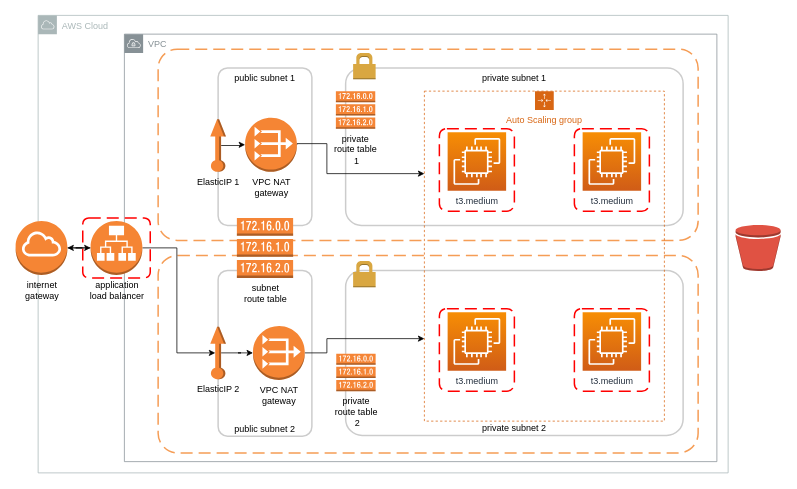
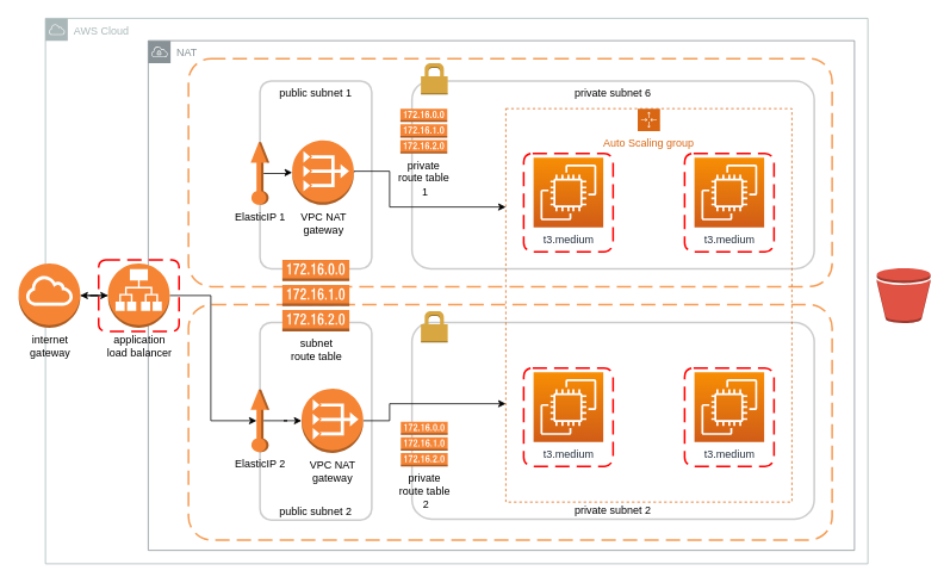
  <mxCell id="0" />
  <mxCell id="1" parent="0" />
  <mxCell id="2" value="" style="rounded=1;arcSize=10;dashed=1;strokeColor=#F59D56;fillColor=none;gradientColor=none;dashPattern=8 4;strokeWidth=2;" parent="1" vertex="1"><mxGeometry x="210" y="65" width="720" height="255" as="geometry" /></mxCell>
  <mxCell id="3" value="AWS Cloud" style="sketch=0;outlineConnect=0;gradientColor=none;html=1;whiteSpace=wrap;fontSize=12;fontStyle=0;shape=mxgraph.aws4.group;grIcon=mxgraph.aws4.group_aws_cloud;strokeColor=#AAB7B8;fillColor=none;verticalAlign=top;align=left;spacingLeft=30;fontColor=#AAB7B8;dashed=0;" vertex="1" parent="1"><mxGeometry x="50" y="20" width="920" height="610" as="geometry" /></mxCell>
- <mxCell id="4" value="VPC" style="sketch=0;outlineConnect=0;gradientColor=none;html=1;whiteSpace=wrap;fontSize=12;fontStyle=0;shape=mxgraph.aws4.group;grIcon=mxgraph.aws4.group_vpc;strokeColor=#879196;fillColor=none;verticalAlign=top;align=left;spacingLeft=30;fontColor=#879196;dashed=0;" parent="1" vertex="1"><mxGeometry x="165" y="45" width="790" height="570" as="geometry" /></mxCell>
+ <mxCell id="4" value="NAT" style="sketch=0;outlineConnect=0;gradientColor=none;html=1;whiteSpace=wrap;fontSize=12;fontStyle=0;shape=mxgraph.aws4.group;grIcon=mxgraph.aws4.group_vpc;strokeColor=#879196;fillColor=none;verticalAlign=top;align=left;spacingLeft=30;fontColor=#879196;dashed=0;" parent="1" vertex="1"><mxGeometry x="165" y="45" width="790" height="570" as="geometry" /></mxCell>
  <mxCell id="5" value="public subnet 1" style="rounded=1;arcSize=10;dashed=0;fillColor=none;gradientColor=none;strokeWidth=2;opacity=20;verticalAlign=top;" vertex="1" parent="1"><mxGeometry x="290" y="90" width="125" height="210" as="geometry" /></mxCell>
  <mxCell id="6" value="" style="rounded=1;arcSize=10;dashed=1;strokeColor=#ff0000;fillColor=none;gradientColor=none;dashPattern=8 4;strokeWidth=2;" vertex="1" parent="1"><mxGeometry x="109.5" y="290" width="90" height="80" as="geometry" /></mxCell>
  <mxCell id="7" value="" style="rounded=1;arcSize=10;dashed=1;strokeColor=#F59D56;fillColor=none;gradientColor=none;dashPattern=8 4;strokeWidth=2;" parent="1" vertex="1"><mxGeometry x="210" y="340" width="720" height="263.5" as="geometry" /></mxCell>
  <mxCell id="8" value="private subnet 2" style="rounded=1;arcSize=10;dashed=0;fillColor=none;gradientColor=none;strokeWidth=2;verticalAlign=bottom;opacity=20;" parent="1" vertex="1"><mxGeometry x="460" y="360" width="450" height="220" as="geometry" /></mxCell>
  <mxCell id="9" value="public subnet 2" style="rounded=1;arcSize=10;dashed=0;fillColor=none;gradientColor=none;strokeWidth=2;opacity=20;verticalAlign=bottom;" vertex="1" parent="1"><mxGeometry x="290" y="360" width="125" height="221" as="geometry" /></mxCell>
- <mxCell id="10" value="private subnet 1" style="rounded=1;arcSize=10;dashed=0;fillColor=none;gradientColor=none;strokeWidth=2;verticalAlign=top;opacity=20;" parent="1" vertex="1"><mxGeometry x="460" y="90" width="450" height="210" as="geometry" /></mxCell>
+ <mxCell id="10" value="private subnet 6" style="rounded=1;arcSize=10;dashed=0;fillColor=none;gradientColor=none;strokeWidth=2;verticalAlign=top;opacity=20;" parent="1" vertex="1"><mxGeometry x="460" y="90" width="450" height="210" as="geometry" /></mxCell>
  <mxCell id="11" value="" style="dashed=0;html=1;shape=mxgraph.aws3.permissions;fillColor=#D9A741;gradientColor=none;dashed=0;" parent="1" vertex="1"><mxGeometry x="470" y="70" width="30" height="35" as="geometry" /></mxCell>
  <mxCell id="12" value="" style="dashed=0;html=1;shape=mxgraph.aws3.permissions;fillColor=#D9A741;gradientColor=none;dashed=0;" parent="1" vertex="1"><mxGeometry x="470" y="347.37" width="30" height="35" as="geometry" /></mxCell>
  <mxCell id="13" style="edgeStyle=orthogonalEdgeStyle;rounded=0;orthogonalLoop=1;jettySize=auto;html=1;exitX=1;exitY=0.5;exitDx=0;exitDy=0;exitPerimeter=0;entryX=0;entryY=0.25;entryDx=0;entryDy=0;" edge="1" parent="1" source="14" target="17"><mxGeometry relative="1" as="geometry"><Array as="points"><mxPoint x="395" y="191" /><mxPoint x="435" y="191" /><mxPoint x="435" y="231" /></Array></mxGeometry></mxCell>
  <mxCell id="14" value="&lt;div&gt;VPC NAT&lt;/div&gt;&lt;div&gt;gateway&lt;/div&gt;" style="outlineConnect=0;dashed=0;verticalLabelPosition=bottom;verticalAlign=top;align=center;html=1;shape=mxgraph.aws3.vpc_nat_gateway;fillColor=#F58534;gradientColor=none;" parent="1" vertex="1"><mxGeometry x="326" y="156.5" width="69" height="72" as="geometry" /></mxCell>
  <mxCell id="15" style="edgeStyle=orthogonalEdgeStyle;rounded=0;orthogonalLoop=1;jettySize=auto;html=1;exitX=1;exitY=0.5;exitDx=0;exitDy=0;exitPerimeter=0;entryX=0;entryY=0.75;entryDx=0;entryDy=0;" edge="1" parent="1" source="16" target="17"><mxGeometry relative="1" as="geometry"><Array as="points"><mxPoint x="435" y="470" /><mxPoint x="435" y="451" /></Array></mxGeometry></mxCell>
  <mxCell id="16" value="&lt;div&gt;VPC NAT&lt;/div&gt;&lt;div&gt;gateway&lt;/div&gt;" style="outlineConnect=0;dashed=0;verticalLabelPosition=bottom;verticalAlign=top;align=center;html=1;shape=mxgraph.aws3.vpc_nat_gateway;fillColor=#F58534;gradientColor=none;" parent="1" vertex="1"><mxGeometry x="336.5" y="434" width="69" height="72" as="geometry" /></mxCell>
  <mxCell id="17" value="Auto Scaling group" style="points=[[0,0],[0.25,0],[0.5,0],[0.75,0],[1,0],[1,0.25],[1,0.5],[1,0.75],[1,1],[0.75,1],[0.5,1],[0.25,1],[0,1],[0,0.75],[0,0.5],[0,0.25]];outlineConnect=0;gradientColor=none;html=1;whiteSpace=wrap;fontSize=12;fontStyle=0;container=1;pointerEvents=0;collapsible=0;recursiveResize=0;shape=mxgraph.aws4.groupCenter;grIcon=mxgraph.aws4.group_auto_scaling_group;grStroke=1;strokeColor=#D86613;fillColor=none;verticalAlign=top;align=center;fontColor=#D86613;dashed=1;spacingTop=25;" parent="1" vertex="1"><mxGeometry x="565" y="121" width="320" height="440" as="geometry" /></mxCell>
  <mxCell id="18" value="&lt;div&gt;t3.medium&lt;/div&gt;" style="sketch=0;points=[[0,0,0],[0.25,0,0],[0.5,0,0],[0.75,0,0],[1,0,0],[0,1,0],[0.25,1,0],[0.5,1,0],[0.75,1,0],[1,1,0],[0,0.25,0],[0,0.5,0],[0,0.75,0],[1,0.25,0],[1,0.5,0],[1,0.75,0]];outlineConnect=0;fontColor=#232F3E;gradientColor=#F78E04;gradientDirection=north;fillColor=#D05C17;strokeColor=#ffffff;dashed=0;verticalLabelPosition=bottom;verticalAlign=top;align=center;html=1;fontSize=12;fontStyle=0;aspect=fixed;shape=mxgraph.aws4.resourceIcon;resIcon=mxgraph.aws4.ec2;" vertex="1" parent="17"><mxGeometry x="31" y="54.75" width="78" height="78" as="geometry" /></mxCell>
  <mxCell id="19" value="" style="rounded=1;arcSize=10;dashed=1;strokeColor=#ff0000;fillColor=none;gradientColor=none;dashPattern=8 4;strokeWidth=2;" vertex="1" parent="17"><mxGeometry x="20" y="50" width="100" height="110" as="geometry" /></mxCell>
  <mxCell id="20" value="" style="rounded=1;arcSize=10;dashed=1;strokeColor=#ff0000;fillColor=none;gradientColor=none;dashPattern=8 4;strokeWidth=2;" vertex="1" parent="17"><mxGeometry x="200" y="50" width="100" height="110" as="geometry" /></mxCell>
  <mxCell id="21" value="&lt;div&gt;t3.medium&lt;/div&gt;" style="sketch=0;points=[[0,0,0],[0.25,0,0],[0.5,0,0],[0.75,0,0],[1,0,0],[0,1,0],[0.25,1,0],[0.5,1,0],[0.75,1,0],[1,1,0],[0,0.25,0],[0,0.5,0],[0,0.75,0],[1,0.25,0],[1,0.5,0],[1,0.75,0]];outlineConnect=0;fontColor=#232F3E;gradientColor=#F78E04;gradientDirection=north;fillColor=#D05C17;strokeColor=#ffffff;dashed=0;verticalLabelPosition=bottom;verticalAlign=top;align=center;html=1;fontSize=12;fontStyle=0;aspect=fixed;shape=mxgraph.aws4.resourceIcon;resIcon=mxgraph.aws4.ec2;" vertex="1" parent="17"><mxGeometry x="211" y="54.75" width="78" height="78" as="geometry" /></mxCell>
  <mxCell id="22" value="&lt;div&gt;t3.medium&lt;/div&gt;" style="sketch=0;points=[[0,0,0],[0.25,0,0],[0.5,0,0],[0.75,0,0],[1,0,0],[0,1,0],[0.25,1,0],[0.5,1,0],[0.75,1,0],[1,1,0],[0,0.25,0],[0,0.5,0],[0,0.75,0],[1,0.25,0],[1,0.5,0],[1,0.75,0]];outlineConnect=0;fontColor=#232F3E;gradientColor=#F78E04;gradientDirection=north;fillColor=#D05C17;strokeColor=#ffffff;dashed=0;verticalLabelPosition=bottom;verticalAlign=top;align=center;html=1;fontSize=12;fontStyle=0;aspect=fixed;shape=mxgraph.aws4.resourceIcon;resIcon=mxgraph.aws4.ec2;" vertex="1" parent="17"><mxGeometry x="211" y="294.75" width="78" height="78" as="geometry" /></mxCell>
  <mxCell id="23" value="" style="rounded=1;arcSize=10;dashed=1;strokeColor=#ff0000;fillColor=none;gradientColor=none;dashPattern=8 4;strokeWidth=2;" vertex="1" parent="17"><mxGeometry x="200" y="290" width="100" height="110" as="geometry" /></mxCell>
  <mxCell id="24" value="&lt;div&gt;t3.medium&lt;/div&gt;" style="sketch=0;points=[[0,0,0],[0.25,0,0],[0.5,0,0],[0.75,0,0],[1,0,0],[0,1,0],[0.25,1,0],[0.5,1,0],[0.75,1,0],[1,1,0],[0,0.25,0],[0,0.5,0],[0,0.75,0],[1,0.25,0],[1,0.5,0],[1,0.75,0]];outlineConnect=0;fontColor=#232F3E;gradientColor=#F78E04;gradientDirection=north;fillColor=#D05C17;strokeColor=#ffffff;dashed=0;verticalLabelPosition=bottom;verticalAlign=top;align=center;html=1;fontSize=12;fontStyle=0;aspect=fixed;shape=mxgraph.aws4.resourceIcon;resIcon=mxgraph.aws4.ec2;" vertex="1" parent="17"><mxGeometry x="31" y="294.75" width="78" height="78" as="geometry" /></mxCell>
  <mxCell id="25" value="" style="rounded=1;arcSize=10;dashed=1;strokeColor=#ff0000;fillColor=none;gradientColor=none;dashPattern=8 4;strokeWidth=2;" vertex="1" parent="17"><mxGeometry x="20" y="290" width="100" height="110" as="geometry" /></mxCell>
  <mxCell id="26" style="edgeStyle=orthogonalEdgeStyle;rounded=0;orthogonalLoop=1;jettySize=auto;html=1;exitX=1;exitY=0.5;exitDx=0;exitDy=0;exitPerimeter=0;entryX=0;entryY=0.5;entryDx=0;entryDy=0;entryPerimeter=0;" edge="1" parent="1" source="27" target="36"><mxGeometry relative="1" as="geometry" /></mxCell>
  <mxCell id="27" value="&lt;div&gt;internet&lt;/div&gt;&lt;div&gt;gateway&lt;/div&gt;" style="outlineConnect=0;dashed=0;verticalLabelPosition=bottom;verticalAlign=top;align=center;html=1;shape=mxgraph.aws3.internet_gateway;fillColor=#F58534;gradientColor=none;" parent="1" vertex="1"><mxGeometry x="20" y="294" width="69" height="72" as="geometry" /></mxCell>
  <mxCell id="28" value="" style="edgeStyle=orthogonalEdgeStyle;rounded=0;orthogonalLoop=1;jettySize=auto;html=1;" edge="1" parent="1" source="36" target="27"><mxGeometry relative="1" as="geometry" /></mxCell>
  <mxCell id="29" value="&lt;div&gt;subnet&lt;/div&gt;&lt;div&gt;route table&lt;br&gt;&lt;/div&gt;" style="outlineConnect=0;dashed=0;verticalLabelPosition=bottom;verticalAlign=top;align=center;html=1;shape=mxgraph.aws3.route_table;fillColor=#F58536;gradientColor=none;" vertex="1" parent="1"><mxGeometry x="315" y="290" width="75" height="80" as="geometry" /></mxCell>
  <mxCell id="30" value="" style="outlineConnect=0;dashed=0;verticalLabelPosition=bottom;verticalAlign=top;align=center;html=1;shape=mxgraph.aws3.bucket;fillColor=#E05243;gradientColor=none;" vertex="1" parent="1"><mxGeometry x="980" y="299.25" width="60" height="61.5" as="geometry" /></mxCell>
  <mxCell id="31" style="edgeStyle=orthogonalEdgeStyle;rounded=0;orthogonalLoop=1;jettySize=auto;html=1;exitX=0.5;exitY=0.69;exitDx=0;exitDy=0;exitPerimeter=0;" edge="1" parent="1" source="32" target="14"><mxGeometry relative="1" as="geometry" /></mxCell>
  <mxCell id="32" value="&lt;div&gt;ElasticIP 1&lt;/div&gt;" style="outlineConnect=0;dashed=0;verticalLabelPosition=bottom;verticalAlign=top;align=center;html=1;shape=mxgraph.aws3.elastic_ip;fillColor=#F58534;gradientColor=none;direction=north;" vertex="1" parent="1"><mxGeometry x="279.5" y="158.5" width="21" height="70" as="geometry" /></mxCell>
  <mxCell id="33" style="edgeStyle=orthogonalEdgeStyle;rounded=0;orthogonalLoop=1;jettySize=auto;html=1;exitX=0.5;exitY=0.69;exitDx=0;exitDy=0;exitPerimeter=0;" edge="1" parent="1" source="34" target="16"><mxGeometry relative="1" as="geometry" /></mxCell>
  <mxCell id="34" value="&lt;div&gt;ElasticIP 2&lt;br&gt;&lt;/div&gt;" style="outlineConnect=0;dashed=0;verticalLabelPosition=bottom;verticalAlign=top;align=center;html=1;shape=mxgraph.aws3.elastic_ip;fillColor=#F58534;gradientColor=none;direction=north;" vertex="1" parent="1"><mxGeometry x="279.5" y="435" width="21" height="70" as="geometry" /></mxCell>
  <mxCell id="35" style="edgeStyle=orthogonalEdgeStyle;rounded=0;orthogonalLoop=1;jettySize=auto;html=1;exitX=1;exitY=0.5;exitDx=0;exitDy=0;exitPerimeter=0;entryX=0.5;entryY=0.32;entryDx=0;entryDy=0;entryPerimeter=0;" edge="1" parent="1" source="36" target="34"><mxGeometry relative="1" as="geometry"><Array as="points"><mxPoint x="235" y="330" /><mxPoint x="235" y="470" /></Array></mxGeometry></mxCell>
  <mxCell id="36" value="&lt;div&gt;application&lt;/div&gt;&lt;div&gt;load balancer&lt;/div&gt;" style="outlineConnect=0;dashed=0;verticalLabelPosition=bottom;verticalAlign=top;align=center;html=1;shape=mxgraph.aws3.application_load_balancer;fillColor=#F58534;gradientColor=none;" parent="1" vertex="1"><mxGeometry x="120" y="294" width="69" height="72" as="geometry" /></mxCell>
  <mxCell id="37" value="&lt;div&gt;private&lt;/div&gt;&lt;div&gt;route table&lt;br&gt;&lt;/div&gt;&amp;nbsp;1" style="outlineConnect=0;dashed=0;verticalLabelPosition=bottom;verticalAlign=top;align=center;html=1;shape=mxgraph.aws3.route_table;fillColor=#F58536;gradientColor=none;" vertex="1" parent="1"><mxGeometry x="447" y="121" width="52.5" height="50" as="geometry" /></mxCell>
  <mxCell id="38" value="&lt;div&gt;private&lt;/div&gt;&lt;div&gt;route table&lt;br&gt;&lt;/div&gt;&amp;nbsp;2" style="outlineConnect=0;dashed=0;verticalLabelPosition=bottom;verticalAlign=top;align=center;html=1;shape=mxgraph.aws3.route_table;fillColor=#F58536;gradientColor=none;" vertex="1" parent="1"><mxGeometry x="447.5" y="471" width="52.5" height="50" as="geometry" /></mxCell>
